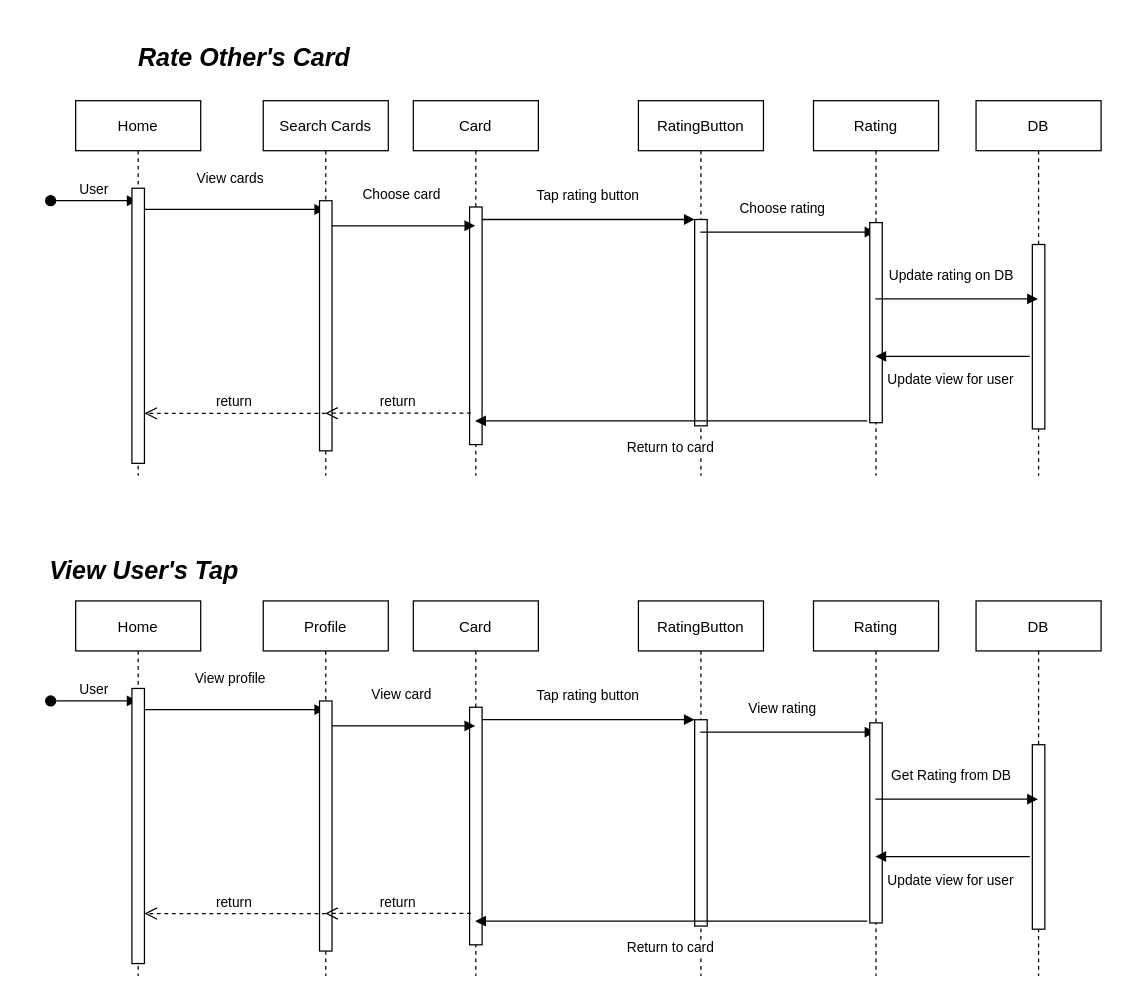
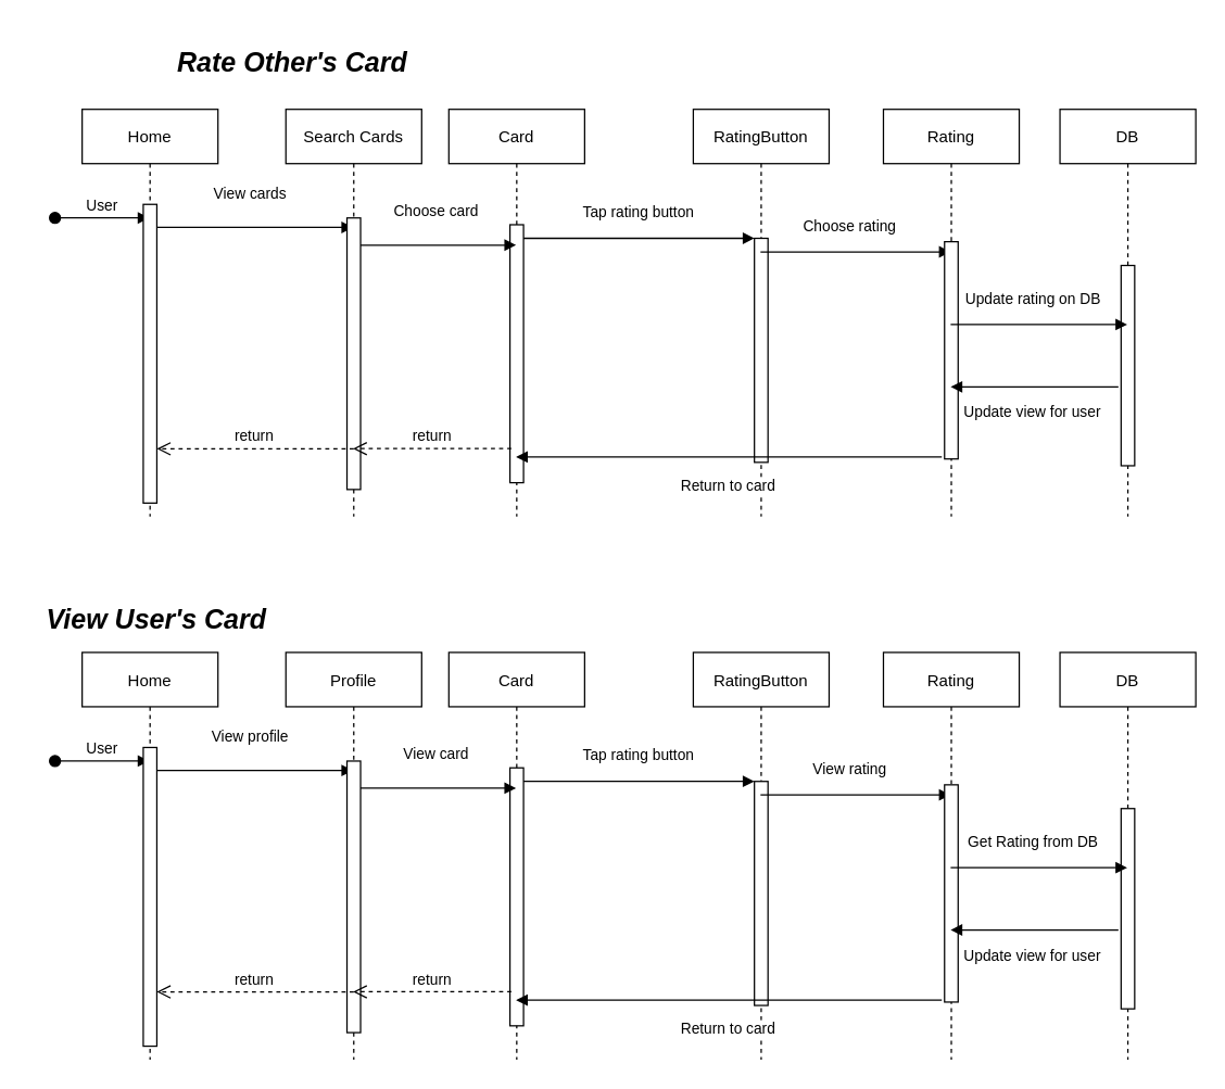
  <mxCell id="0" />
  <mxCell id="1" parent="0" />
  <mxCell id="2" value="Card" style="shape=umlLifeline;perimeter=lifelinePerimeter;container=1;collapsible=0;recursiveResize=0;rounded=0;shadow=0;strokeWidth=1;" parent="1" vertex="1"><mxGeometry x="330" y="80" width="100" height="300" as="geometry" /></mxCell>
  <mxCell id="3" value="" style="points=[];perimeter=orthogonalPerimeter;rounded=0;shadow=0;strokeWidth=1;" parent="2" vertex="1"><mxGeometry x="45" y="85" width="10" height="190" as="geometry" /></mxCell>
  <mxCell id="4" value="RatingButton" style="shape=umlLifeline;perimeter=lifelinePerimeter;container=1;collapsible=0;recursiveResize=0;rounded=0;shadow=0;strokeWidth=1;" parent="1" vertex="1"><mxGeometry x="510" y="80" width="100" height="300" as="geometry" /></mxCell>
  <mxCell id="5" value="" style="points=[];perimeter=orthogonalPerimeter;rounded=0;shadow=0;strokeWidth=1;" parent="4" vertex="1"><mxGeometry x="45" y="95" width="10" height="165" as="geometry" /></mxCell>
  <mxCell id="6" value="Tap rating button" style="verticalAlign=bottom;endArrow=block;entryX=0;entryY=0;shadow=0;strokeWidth=1;" parent="1" source="3" target="5" edge="1"><mxGeometry y="10" relative="1" as="geometry"><mxPoint x="485" y="175" as="sourcePoint" /><mxPoint as="offset" /></mxGeometry></mxCell>
  <mxCell id="7" value="Choose rating" style="verticalAlign=bottom;endArrow=block;shadow=0;strokeWidth=1;" edge="1" parent="1"><mxGeometry x="-0.059" y="10" relative="1" as="geometry"><mxPoint x="559.5" y="185" as="sourcePoint" /><mxPoint x="699.5" y="185" as="targetPoint" /><mxPoint as="offset" /></mxGeometry></mxCell>
  <mxCell id="8" value="View cards" style="verticalAlign=bottom;endArrow=block;shadow=0;strokeWidth=1;exitX=0.53;exitY=0.29;exitDx=0;exitDy=0;exitPerimeter=0;" edge="1" parent="1" source="10" target="18"><mxGeometry x="-0.03" y="16" relative="1" as="geometry"><mxPoint x="280" y="170" as="sourcePoint" /><mxPoint x="360" y="170" as="targetPoint" /><mxPoint as="offset" /></mxGeometry></mxCell>
  <mxCell id="9" value="User" style="verticalAlign=bottom;startArrow=oval;endArrow=block;startSize=8;shadow=0;strokeWidth=1;" parent="1" target="10" edge="1"><mxGeometry relative="1" as="geometry"><mxPoint x="40" y="160" as="sourcePoint" /><mxPoint x="75" y="160" as="targetPoint" /></mxGeometry></mxCell>
  <mxCell id="10" value="Home" style="shape=umlLifeline;perimeter=lifelinePerimeter;container=1;collapsible=0;recursiveResize=0;rounded=0;shadow=0;strokeWidth=1;" vertex="1" parent="1"><mxGeometry x="60" y="80" width="100" height="300" as="geometry" /></mxCell>
  <mxCell id="11" value="" style="points=[];perimeter=orthogonalPerimeter;rounded=0;shadow=0;strokeWidth=1;" vertex="1" parent="10"><mxGeometry x="45" y="70" width="10" height="220" as="geometry" /></mxCell>
  <mxCell id="12" value="Rating" style="shape=umlLifeline;perimeter=lifelinePerimeter;container=1;collapsible=0;recursiveResize=0;rounded=0;shadow=0;strokeWidth=1;" vertex="1" parent="1"><mxGeometry x="650" y="80" width="100" height="300" as="geometry" /></mxCell>
  <mxCell id="13" value="" style="points=[];perimeter=orthogonalPerimeter;rounded=0;shadow=0;strokeWidth=1;" vertex="1" parent="12"><mxGeometry x="45" y="97.5" width="10" height="160" as="geometry" /></mxCell>
  <mxCell id="14" value="DB" style="shape=umlLifeline;perimeter=lifelinePerimeter;container=1;collapsible=0;recursiveResize=0;rounded=0;shadow=0;strokeWidth=1;" vertex="1" parent="1"><mxGeometry x="780" y="80" width="100" height="300" as="geometry" /></mxCell>
  <mxCell id="15" value="" style="points=[];perimeter=orthogonalPerimeter;rounded=0;shadow=0;strokeWidth=1;" vertex="1" parent="14"><mxGeometry x="45" y="115" width="10" height="147.5" as="geometry" /></mxCell>
  <mxCell id="16" value="Update rating on DB" style="verticalAlign=bottom;endArrow=block;shadow=0;strokeWidth=1;" edge="1" parent="1"><mxGeometry x="-0.059" y="10" relative="1" as="geometry"><mxPoint x="699.5" y="238.5" as="sourcePoint" /><mxPoint x="829.5" y="238.5" as="targetPoint" /><mxPoint as="offset" /></mxGeometry></mxCell>
  <mxCell id="17" value="Update view for user" style="verticalAlign=bottom;endArrow=block;shadow=0;strokeWidth=1;exitX=-0.2;exitY=0.606;exitDx=0;exitDy=0;exitPerimeter=0;" edge="1" parent="1" source="15"><mxGeometry x="0.02" y="28" relative="1" as="geometry"><mxPoint x="714" y="427.5" as="sourcePoint" /><mxPoint x="699.5" y="284.385" as="targetPoint" /><mxPoint as="offset" /></mxGeometry></mxCell>
  <mxCell id="18" value="Search Cards" style="shape=umlLifeline;perimeter=lifelinePerimeter;container=1;collapsible=0;recursiveResize=0;rounded=0;shadow=0;strokeWidth=1;" vertex="1" parent="1"><mxGeometry x="210" y="80" width="100" height="300" as="geometry" /></mxCell>
  <mxCell id="19" value="" style="points=[];perimeter=orthogonalPerimeter;rounded=0;shadow=0;strokeWidth=1;" vertex="1" parent="18"><mxGeometry x="45" y="80" width="10" height="200" as="geometry" /></mxCell>
  <mxCell id="20" value="Choose card" style="verticalAlign=bottom;endArrow=block;shadow=0;strokeWidth=1;" edge="1" parent="1" source="19" target="2"><mxGeometry x="-0.03" y="16" relative="1" as="geometry"><mxPoint x="273.5" y="170" as="sourcePoint" /><mxPoint x="330" y="170" as="targetPoint" /><mxPoint as="offset" /><Array as="points"><mxPoint x="350" y="180" /></Array></mxGeometry></mxCell>
  <mxCell id="21" value="return" style="verticalAlign=bottom;endArrow=open;dashed=1;endSize=8;shadow=0;strokeWidth=1;exitX=0.1;exitY=0.868;exitDx=0;exitDy=0;exitPerimeter=0;" edge="1" parent="1" source="3" target="18"><mxGeometry relative="1" as="geometry"><mxPoint x="270" y="380" as="targetPoint" /><mxPoint x="370" y="380" as="sourcePoint" /></mxGeometry></mxCell>
  <mxCell id="22" value="return" style="verticalAlign=bottom;endArrow=open;dashed=1;endSize=8;shadow=0;strokeWidth=1;exitX=0.5;exitY=0.85;exitDx=0;exitDy=0;exitPerimeter=0;" edge="1" parent="1" source="19" target="11"><mxGeometry relative="1" as="geometry"><mxPoint x="120" y="330" as="targetPoint" /><mxPoint x="236.5" y="330" as="sourcePoint" /></mxGeometry></mxCell>
  <mxCell id="23" value="Return to card" style="verticalAlign=bottom;endArrow=block;shadow=0;strokeWidth=1;exitX=-0.2;exitY=0.991;exitDx=0;exitDy=0;exitPerimeter=0;" edge="1" parent="1" source="13" target="2"><mxGeometry y="30" relative="1" as="geometry"><mxPoint x="630" y="320" as="sourcePoint" /><mxPoint x="450" y="336" as="targetPoint" /><mxPoint as="offset" /></mxGeometry></mxCell>
  <mxCell id="24" value="Card" style="shape=umlLifeline;perimeter=lifelinePerimeter;container=1;collapsible=0;recursiveResize=0;rounded=0;shadow=0;strokeWidth=1;" vertex="1" parent="1"><mxGeometry x="330" y="480" width="100" height="300" as="geometry" /></mxCell>
  <mxCell id="25" value="" style="points=[];perimeter=orthogonalPerimeter;rounded=0;shadow=0;strokeWidth=1;" vertex="1" parent="24"><mxGeometry x="45" y="85" width="10" height="190" as="geometry" /></mxCell>
  <mxCell id="26" value="RatingButton" style="shape=umlLifeline;perimeter=lifelinePerimeter;container=1;collapsible=0;recursiveResize=0;rounded=0;shadow=0;strokeWidth=1;" vertex="1" parent="1"><mxGeometry x="510" y="480" width="100" height="300" as="geometry" /></mxCell>
  <mxCell id="27" value="" style="points=[];perimeter=orthogonalPerimeter;rounded=0;shadow=0;strokeWidth=1;" vertex="1" parent="26"><mxGeometry x="45" y="95" width="10" height="165" as="geometry" /></mxCell>
  <mxCell id="28" value="Tap rating button" style="verticalAlign=bottom;endArrow=block;entryX=0;entryY=0;shadow=0;strokeWidth=1;" edge="1" parent="1" source="25" target="27"><mxGeometry y="10" relative="1" as="geometry"><mxPoint x="485" y="575" as="sourcePoint" /><mxPoint as="offset" /></mxGeometry></mxCell>
  <mxCell id="29" value="View rating" style="verticalAlign=bottom;endArrow=block;shadow=0;strokeWidth=1;" edge="1" parent="1"><mxGeometry x="-0.059" y="10" relative="1" as="geometry"><mxPoint x="559.5" y="585" as="sourcePoint" /><mxPoint x="699.5" y="585" as="targetPoint" /><mxPoint as="offset" /></mxGeometry></mxCell>
  <mxCell id="30" value="View profile" style="verticalAlign=bottom;endArrow=block;shadow=0;strokeWidth=1;exitX=0.53;exitY=0.29;exitDx=0;exitDy=0;exitPerimeter=0;" edge="1" parent="1" source="32" target="40"><mxGeometry x="-0.03" y="16" relative="1" as="geometry"><mxPoint x="280" y="570" as="sourcePoint" /><mxPoint x="360" y="570" as="targetPoint" /><mxPoint as="offset" /></mxGeometry></mxCell>
  <mxCell id="31" value="User" style="verticalAlign=bottom;startArrow=oval;endArrow=block;startSize=8;shadow=0;strokeWidth=1;" edge="1" parent="1" target="32"><mxGeometry relative="1" as="geometry"><mxPoint x="40" y="560" as="sourcePoint" /><mxPoint x="75" y="560" as="targetPoint" /></mxGeometry></mxCell>
  <mxCell id="32" value="Home" style="shape=umlLifeline;perimeter=lifelinePerimeter;container=1;collapsible=0;recursiveResize=0;rounded=0;shadow=0;strokeWidth=1;" vertex="1" parent="1"><mxGeometry x="60" y="480" width="100" height="300" as="geometry" /></mxCell>
  <mxCell id="33" value="" style="points=[];perimeter=orthogonalPerimeter;rounded=0;shadow=0;strokeWidth=1;" vertex="1" parent="32"><mxGeometry x="45" y="70" width="10" height="220" as="geometry" /></mxCell>
  <mxCell id="34" value="Rating" style="shape=umlLifeline;perimeter=lifelinePerimeter;container=1;collapsible=0;recursiveResize=0;rounded=0;shadow=0;strokeWidth=1;" vertex="1" parent="1"><mxGeometry x="650" y="480" width="100" height="300" as="geometry" /></mxCell>
  <mxCell id="35" value="" style="points=[];perimeter=orthogonalPerimeter;rounded=0;shadow=0;strokeWidth=1;" vertex="1" parent="34"><mxGeometry x="45" y="97.5" width="10" height="160" as="geometry" /></mxCell>
  <mxCell id="36" value="DB" style="shape=umlLifeline;perimeter=lifelinePerimeter;container=1;collapsible=0;recursiveResize=0;rounded=0;shadow=0;strokeWidth=1;" vertex="1" parent="1"><mxGeometry x="780" y="480" width="100" height="300" as="geometry" /></mxCell>
  <mxCell id="37" value="" style="points=[];perimeter=orthogonalPerimeter;rounded=0;shadow=0;strokeWidth=1;" vertex="1" parent="36"><mxGeometry x="45" y="115" width="10" height="147.5" as="geometry" /></mxCell>
  <mxCell id="38" value="Get Rating from DB" style="verticalAlign=bottom;endArrow=block;shadow=0;strokeWidth=1;" edge="1" parent="1"><mxGeometry x="-0.059" y="10" relative="1" as="geometry"><mxPoint x="699.5" y="638.5" as="sourcePoint" /><mxPoint x="829.5" y="638.5" as="targetPoint" /><mxPoint as="offset" /></mxGeometry></mxCell>
  <mxCell id="39" value="Update view for user" style="verticalAlign=bottom;endArrow=block;shadow=0;strokeWidth=1;exitX=-0.2;exitY=0.606;exitDx=0;exitDy=0;exitPerimeter=0;" edge="1" parent="1" source="37"><mxGeometry x="0.02" y="28" relative="1" as="geometry"><mxPoint x="714" y="827.5" as="sourcePoint" /><mxPoint x="699.5" y="684.385" as="targetPoint" /><mxPoint as="offset" /></mxGeometry></mxCell>
  <mxCell id="40" value="Profile" style="shape=umlLifeline;perimeter=lifelinePerimeter;container=1;collapsible=0;recursiveResize=0;rounded=0;shadow=0;strokeWidth=1;" vertex="1" parent="1"><mxGeometry x="210" y="480" width="100" height="300" as="geometry" /></mxCell>
  <mxCell id="41" value="" style="points=[];perimeter=orthogonalPerimeter;rounded=0;shadow=0;strokeWidth=1;" vertex="1" parent="40"><mxGeometry x="45" y="80" width="10" height="200" as="geometry" /></mxCell>
  <mxCell id="42" value="View card" style="verticalAlign=bottom;endArrow=block;shadow=0;strokeWidth=1;" edge="1" parent="1" source="41" target="24"><mxGeometry x="-0.03" y="16" relative="1" as="geometry"><mxPoint x="273.5" y="570" as="sourcePoint" /><mxPoint x="330" y="570" as="targetPoint" /><mxPoint as="offset" /><Array as="points"><mxPoint x="350" y="580" /></Array></mxGeometry></mxCell>
  <mxCell id="43" value="return" style="verticalAlign=bottom;endArrow=open;dashed=1;endSize=8;shadow=0;strokeWidth=1;exitX=0.1;exitY=0.868;exitDx=0;exitDy=0;exitPerimeter=0;" edge="1" parent="1" source="25" target="40"><mxGeometry relative="1" as="geometry"><mxPoint x="270" y="780" as="targetPoint" /><mxPoint x="370" y="780" as="sourcePoint" /></mxGeometry></mxCell>
  <mxCell id="44" value="return" style="verticalAlign=bottom;endArrow=open;dashed=1;endSize=8;shadow=0;strokeWidth=1;exitX=0.5;exitY=0.85;exitDx=0;exitDy=0;exitPerimeter=0;" edge="1" parent="1" source="41" target="33"><mxGeometry relative="1" as="geometry"><mxPoint x="120" y="730" as="targetPoint" /><mxPoint x="236.5" y="730" as="sourcePoint" /></mxGeometry></mxCell>
  <mxCell id="45" value="Return to card" style="verticalAlign=bottom;endArrow=block;shadow=0;strokeWidth=1;exitX=-0.2;exitY=0.991;exitDx=0;exitDy=0;exitPerimeter=0;" edge="1" parent="1" source="35" target="24"><mxGeometry y="30" relative="1" as="geometry"><mxPoint x="630" y="720" as="sourcePoint" /><mxPoint x="450" y="736" as="targetPoint" /><mxPoint as="offset" /></mxGeometry></mxCell>
- <mxCell id="46" value="&lt;b&gt;&lt;i&gt;&lt;font style=&quot;font-size: 20px&quot;&gt;Rate Other's Card&lt;/font&gt;&lt;/i&gt;&lt;/b&gt;" style="text;html=1;strokeColor=none;fillColor=none;align=center;verticalAlign=middle;whiteSpace=wrap;rounded=0;" vertex="1" parent="1"><mxGeometry x="100" y="20" width="190" height="50" as="geometry" /></mxCell>
- <mxCell id="47" value="&lt;span style=&quot;font-size: 20px&quot;&gt;&lt;b&gt;&lt;i&gt;View User's Tap&lt;/i&gt;&lt;/b&gt;&lt;/span&gt;" style="text;html=1;strokeColor=none;fillColor=none;align=center;verticalAlign=middle;whiteSpace=wrap;rounded=0;" vertex="1" parent="1"><mxGeometry x="20" y="430" width="190" height="50" as="geometry" /></mxCell>
+ <mxCell id="46" value="&lt;b&gt;&lt;i&gt;&lt;font style=&quot;font-size: 20px&quot;&gt;Rate Other's Card&lt;/font&gt;&lt;/i&gt;&lt;/b&gt;" style="text;html=1;strokeColor=none;fillColor=none;align=center;verticalAlign=middle;whiteSpace=wrap;rounded=0;" vertex="1" parent="1"><mxGeometry x="120" y="20" width="190" height="50" as="geometry" /></mxCell>
+ <mxCell id="47" value="&lt;span style=&quot;font-size: 20px&quot;&gt;&lt;b&gt;&lt;i&gt;View User's Card&lt;/i&gt;&lt;/b&gt;&lt;/span&gt;" style="text;html=1;strokeColor=none;fillColor=none;align=center;verticalAlign=middle;whiteSpace=wrap;rounded=0;" vertex="1" parent="1"><mxGeometry x="20" y="430" width="190" height="50" as="geometry" /></mxCell>
